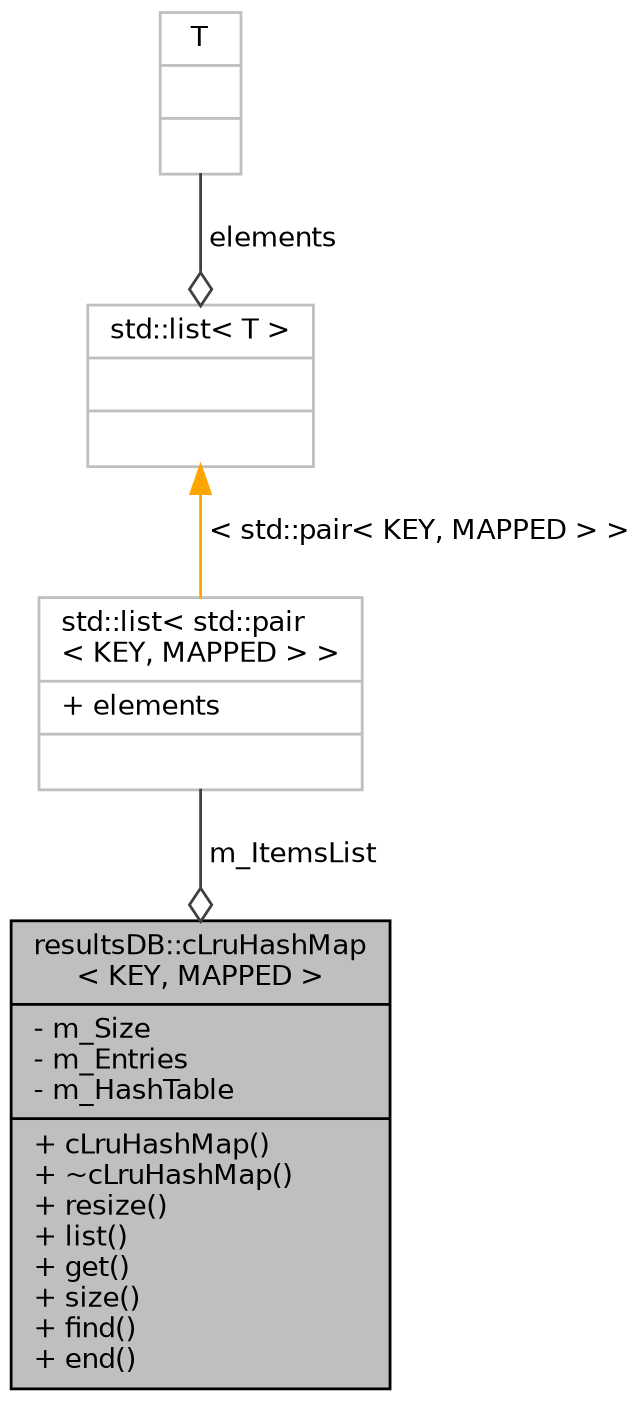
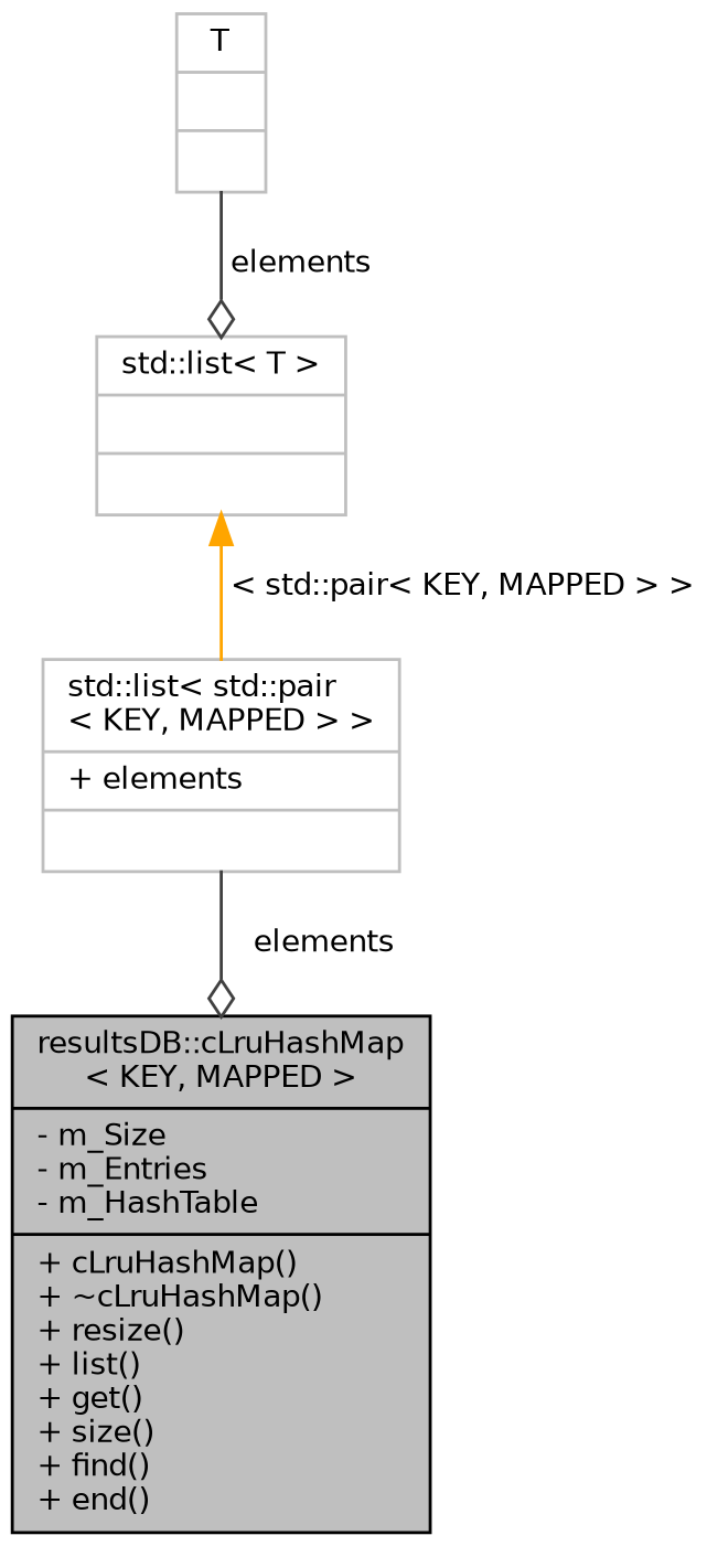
  digraph {
    node [color=grey75 fillcolor=white fontname=Helvetica fontsize=10 shape=record style=filled]
    edge [arrowhead=odiamond color=grey25 fontname=Helvetica fontsize=10 labelfontname=Helvetica labelfontsize=10 style=solid]
    n1 [color=black fillcolor=grey75 fontcolor=black height=0.2 label="{resultsDB::cLruHashMap\l\< KEY, MAPPED \>\n|- m_Size\l- m_Entries\l- m_HashTable\l|+ cLruHashMap()\l+ ~cLruHashMap()\l+ resize()\l+ list()\l+ get()\l+ size()\l+ find()\l+ end()\l}" width=0.4]
    n2 [height=0.2 label="{std::list\< std::pair\l\< KEY, MAPPED \> \>\n|+ elements\l|}" width=0.4]
    n3 [height=0.2 label="{std::list\< T \>\n||}" width=0.4]
    n4 [height=0.2 label="{T\n||}" width=0.4]
-   n2 -> n1 [label=" m_ItemsList"]
+   n2 -> n1 [label=" elements"]
    n3 -> n2 [color=orange dir=back label=" \< std::pair\< KEY, MAPPED \> \>" arrowhead=""]
    n4 -> n3 [label=" elements"]
  }
